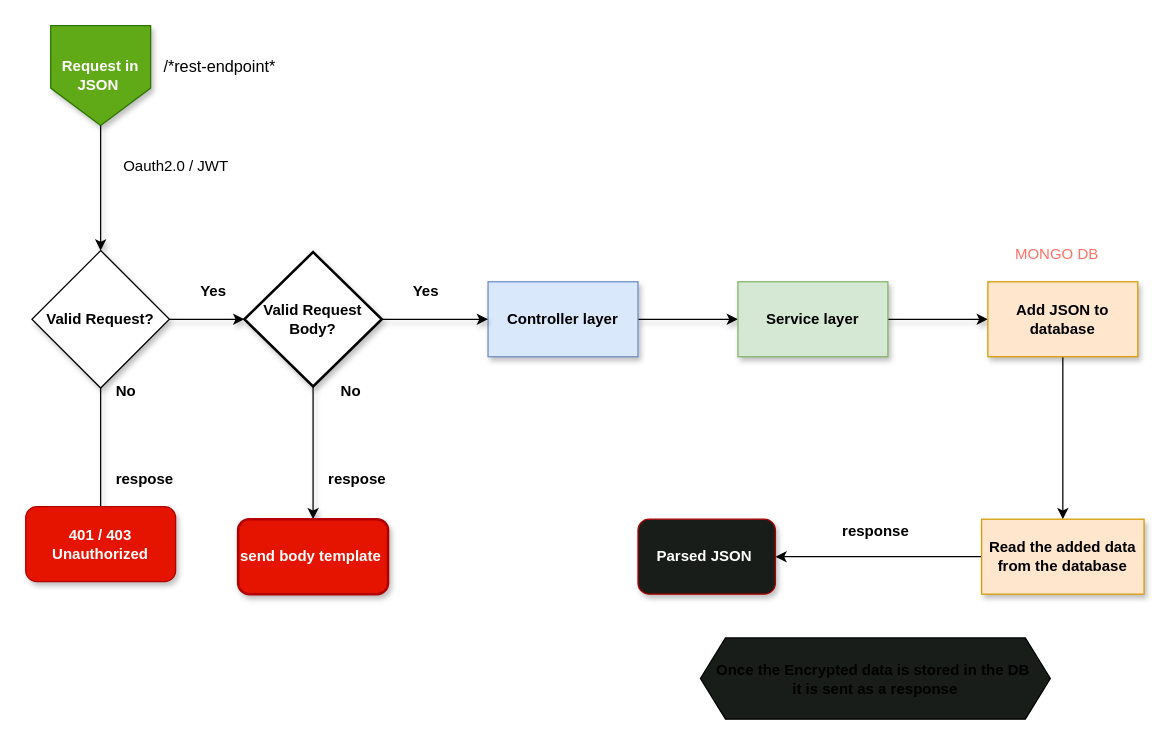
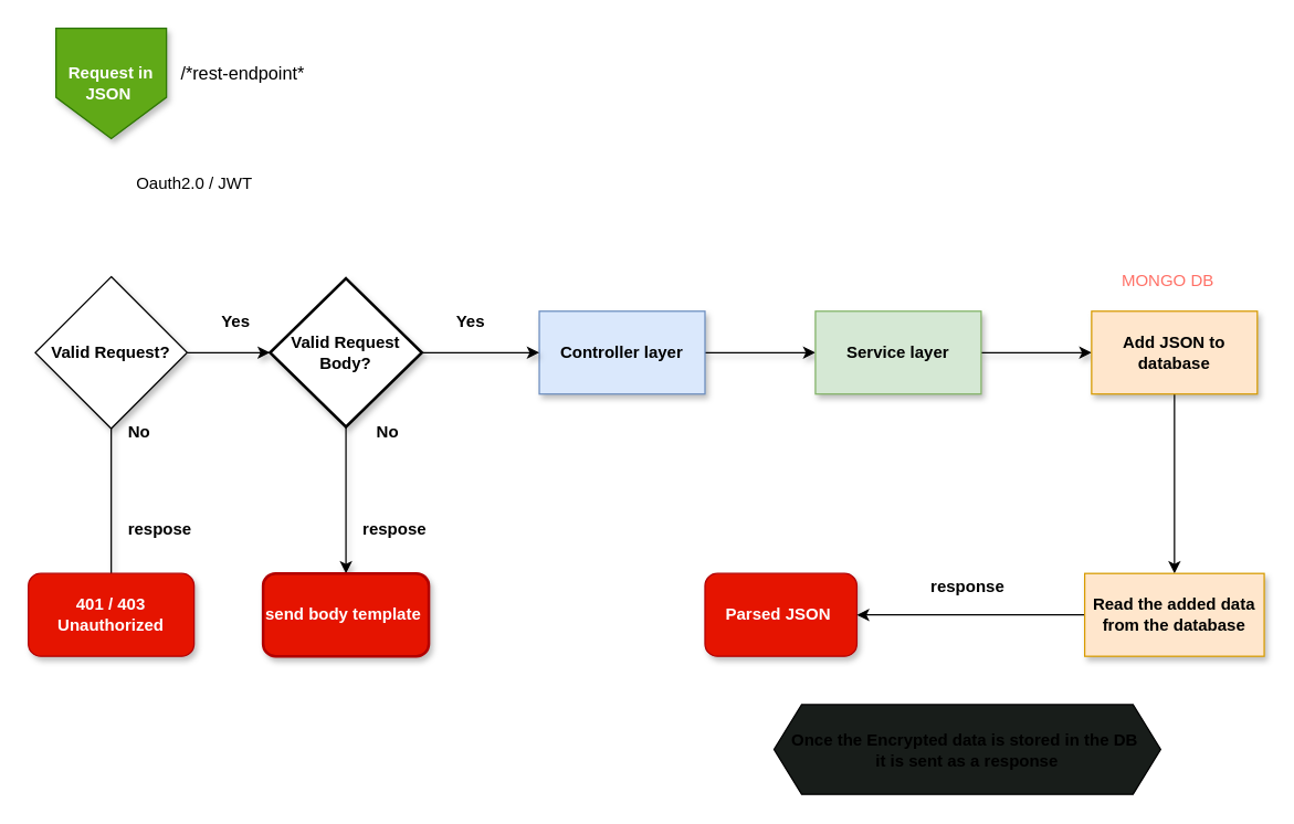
  <mxCell id="0" />
  <mxCell id="1" parent="0" />
  <mxCell id="2" value="Request in JSON&amp;nbsp;" style="shape=offPageConnector;whiteSpace=wrap;html=1;fillColor=#60a917;fontColor=#ffffff;strokeColor=#2D7600;fontStyle=1;shadow=1;" parent="1" vertex="1"><mxGeometry x="40" y="20" width="80" height="80" as="geometry" /></mxCell>
  <mxCell id="3" value="&lt;span style=&quot;font-weight: normal;&quot;&gt;/*rest-endpoint*&lt;/span&gt;" style="text;html=1;align=center;verticalAlign=middle;resizable=0;points=[];autosize=1;strokeColor=none;fillColor=none;fontSize=13;fontStyle=1;shadow=1;" parent="1" vertex="1"><mxGeometry x="120" y="38" width="110" height="30" as="geometry" /></mxCell>
  <mxCell id="4" value="" style="edgeStyle=orthogonalEdgeStyle;rounded=0;orthogonalLoop=1;jettySize=auto;html=1;fontStyle=1;shadow=1;" parent="1" source="5" target="22" edge="1"><mxGeometry relative="1" as="geometry" /></mxCell>
  <mxCell id="5" value="&lt;font color=&quot;#000000&quot;&gt;&lt;span&gt;Controller layer&lt;/span&gt;&lt;/font&gt;" style="whiteSpace=wrap;html=1;fillColor=#dae8fc;strokeColor=#6c8ebf;fontStyle=1;gradientColor=none;glass=0;shadow=1;rounded=0;" parent="1" vertex="1"><mxGeometry x="390" y="225" width="120" height="60" as="geometry" /></mxCell>
- <mxCell id="6" value="" style="edgeStyle=orthogonalEdgeStyle;rounded=0;orthogonalLoop=1;jettySize=auto;html=1;fontStyle=1;shadow=1;" parent="1" source="2" target="8" edge="1"><mxGeometry relative="1" as="geometry"><mxPoint x="80" y="100" as="sourcePoint" /><mxPoint x="140" y="390" as="targetPoint" /></mxGeometry></mxCell>
  <mxCell id="7" value="" style="edgeStyle=orthogonalEdgeStyle;rounded=0;orthogonalLoop=1;jettySize=auto;html=1;fontStyle=1;shadow=1;endArrow=none;" parent="1" source="8" target="16" edge="1"><mxGeometry relative="1" as="geometry" /></mxCell>
  <mxCell id="8" value="Valid Request?" style="rhombus;whiteSpace=wrap;html=1;fontStyle=1;shadow=1;" parent="1" vertex="1"><mxGeometry x="25" y="200" width="110" height="110" as="geometry" /></mxCell>
  <mxCell id="9" value="Yes" style="text;html=1;align=center;verticalAlign=middle;resizable=0;points=[];autosize=1;strokeColor=none;fillColor=none;fontStyle=1;shadow=1;" parent="1" vertex="1"><mxGeometry x="150" y="218" width="40" height="30" as="geometry" /></mxCell>
  <mxCell id="10" style="edgeStyle=orthogonalEdgeStyle;rounded=0;orthogonalLoop=1;jettySize=auto;html=1;exitX=1;exitY=0.5;exitDx=0;exitDy=0;exitPerimeter=0;entryX=0;entryY=0.5;entryDx=0;entryDy=0;fontStyle=1;shadow=1;" parent="1" source="12" target="5" edge="1"><mxGeometry relative="1" as="geometry" /></mxCell>
  <mxCell id="11" value="" style="edgeStyle=orthogonalEdgeStyle;rounded=0;orthogonalLoop=1;jettySize=auto;html=1;fontStyle=1;shadow=1;" parent="1" source="12" target="15" edge="1"><mxGeometry relative="1" as="geometry" /></mxCell>
  <mxCell id="12" value="Valid Request Body?" style="strokeWidth=2;html=1;shape=mxgraph.flowchart.decision;whiteSpace=wrap;fontStyle=1;shadow=1;" parent="1" vertex="1"><mxGeometry x="195" y="201.25" width="110" height="107.5" as="geometry" /></mxCell>
  <mxCell id="13" style="edgeStyle=orthogonalEdgeStyle;rounded=0;orthogonalLoop=1;jettySize=auto;html=1;exitX=1;exitY=0.5;exitDx=0;exitDy=0;entryX=0;entryY=0.5;entryDx=0;entryDy=0;entryPerimeter=0;fontStyle=1;shadow=1;" parent="1" source="8" target="12" edge="1"><mxGeometry relative="1" as="geometry" /></mxCell>
  <mxCell id="14" value="Yes" style="text;html=1;align=center;verticalAlign=middle;resizable=0;points=[];autosize=1;strokeColor=none;fillColor=none;fontStyle=1;shadow=1;" parent="1" vertex="1"><mxGeometry x="320" y="218" width="40" height="30" as="geometry" /></mxCell>
  <mxCell id="15" value="send body template&amp;nbsp;" style="rounded=1;whiteSpace=wrap;html=1;strokeWidth=2;fillColor=#e51400;fontColor=#ffffff;strokeColor=#B20000;fontStyle=1;shadow=1;" parent="1" vertex="1"><mxGeometry x="190" y="415" width="120" height="60" as="geometry" /></mxCell>
- <mxCell id="16" value="401 / 403 Unauthorized" style="rounded=1;whiteSpace=wrap;html=1;fillColor=#e51400;strokeColor=#B20000;fontColor=#ffffff;fontStyle=1;shadow=1;" parent="1" vertex="1"><mxGeometry x="20" y="405" width="120" height="60" as="geometry" /></mxCell>
+ <mxCell id="16" value="401 / 403 Unauthorized" style="rounded=1;whiteSpace=wrap;html=1;fillColor=#e51400;strokeColor=#B20000;fontColor=#ffffff;fontStyle=1;shadow=1;" parent="1" vertex="1"><mxGeometry x="20" y="415" width="120" height="60" as="geometry" /></mxCell>
  <mxCell id="17" value="respose" style="text;html=1;align=center;verticalAlign=middle;resizable=0;points=[];autosize=1;strokeColor=none;fillColor=none;fontStyle=1;shadow=1;" parent="1" vertex="1"><mxGeometry x="80" y="368" width="70" height="30" as="geometry" /></mxCell>
  <mxCell id="18" value="respose" style="text;html=1;align=center;verticalAlign=middle;resizable=0;points=[];autosize=1;strokeColor=none;fillColor=none;fontStyle=1;shadow=1;" parent="1" vertex="1"><mxGeometry x="250" y="368" width="70" height="30" as="geometry" /></mxCell>
  <mxCell id="19" value="No" style="text;html=1;align=center;verticalAlign=middle;resizable=0;points=[];autosize=1;strokeColor=none;fillColor=none;fontStyle=1;shadow=1;" parent="1" vertex="1"><mxGeometry x="80" y="298" width="40" height="30" as="geometry" /></mxCell>
  <mxCell id="20" value="No" style="text;html=1;align=center;verticalAlign=middle;resizable=0;points=[];autosize=1;strokeColor=none;fillColor=none;fontStyle=1;shadow=1;" parent="1" vertex="1"><mxGeometry x="260" y="298" width="40" height="30" as="geometry" /></mxCell>
  <mxCell id="21" value="" style="edgeStyle=orthogonalEdgeStyle;rounded=0;orthogonalLoop=1;jettySize=auto;html=1;fontStyle=1;shadow=1;" parent="1" source="22" target="26" edge="1"><mxGeometry relative="1" as="geometry" /></mxCell>
  <mxCell id="22" value="&lt;span&gt;&lt;font color=&quot;#000000&quot;&gt;Service layer&lt;/font&gt;&lt;/span&gt;" style="whiteSpace=wrap;html=1;fillColor=#d5e8d4;strokeColor=#82b366;fontStyle=1;shadow=1;" parent="1" vertex="1"><mxGeometry x="590" y="225" width="120" height="60" as="geometry" /></mxCell>
  <mxCell id="23" value="Oauth2.0 / JWT" style="text;html=1;align=center;verticalAlign=middle;resizable=0;points=[];autosize=1;strokeColor=none;fillColor=none;fontStyle=0;shadow=1;" parent="1" vertex="1"><mxGeometry x="85" y="118" width="110" height="30" as="geometry" /></mxCell>
- <mxCell id="24" value="Parsed JSON&amp;nbsp;" style="rounded=1;whiteSpace=wrap;html=1;fillColor=#181d1a;strokeColor=#B20000;fontColor=#ffffff;fontStyle=1;shadow=1;" parent="1" vertex="1"><mxGeometry x="510" y="415" width="110" height="60" as="geometry" /></mxCell>
+ <mxCell id="24" value="Parsed JSON&amp;nbsp;" style="rounded=1;whiteSpace=wrap;html=1;fillColor=#e51400;strokeColor=#B20000;fontColor=#ffffff;fontStyle=1;shadow=1;" parent="1" vertex="1"><mxGeometry x="510" y="415" width="110" height="60" as="geometry" /></mxCell>
  <mxCell id="25" value="" style="edgeStyle=orthogonalEdgeStyle;rounded=0;orthogonalLoop=1;jettySize=auto;html=1;" edge="1" parent="1" source="26" target="30"><mxGeometry relative="1" as="geometry" /></mxCell>
  <mxCell id="26" value="&lt;font color=&quot;#000000&quot;&gt;&lt;span&gt;Add JSON to database&lt;/span&gt;&lt;/font&gt;" style="whiteSpace=wrap;html=1;fillColor=#ffe6cc;strokeColor=#d79b00;fontStyle=1;shadow=1;" parent="1" vertex="1"><mxGeometry x="790" y="225" width="120" height="60" as="geometry" /></mxCell>
  <mxCell id="27" value="&lt;font style=&quot;font-weight: normal;&quot; color=&quot;#ff7066&quot;&gt;MONGO DB&lt;/font&gt;" style="text;html=1;align=center;verticalAlign=middle;resizable=0;points=[];autosize=1;strokeColor=none;fillColor=none;fontStyle=1;shadow=1;" parent="1" vertex="1"><mxGeometry x="800" y="188" width="90" height="30" as="geometry" /></mxCell>
  <mxCell id="28" value="response" style="text;html=1;align=center;verticalAlign=middle;resizable=0;points=[];autosize=1;strokeColor=none;fillColor=none;fontStyle=1;shadow=1;" parent="1" vertex="1"><mxGeometry x="665" y="410" width="70" height="30" as="geometry" /></mxCell>
  <mxCell id="29" style="edgeStyle=orthogonalEdgeStyle;rounded=0;orthogonalLoop=1;jettySize=auto;html=1;exitX=0;exitY=0.5;exitDx=0;exitDy=0;" edge="1" parent="1" source="30" target="24"><mxGeometry relative="1" as="geometry" /></mxCell>
  <mxCell id="30" value="&lt;font color=&quot;#000000&quot;&gt;Read the added data from the database&lt;/font&gt;" style="whiteSpace=wrap;html=1;fillColor=#ffe6cc;strokeColor=#d79b00;fontStyle=1;shadow=1;" vertex="1" parent="1"><mxGeometry x="785" y="415" width="130" height="60" as="geometry" /></mxCell>
  <mxCell id="31" value="&lt;b style=&quot;text-wrap: nowrap;&quot;&gt;Once the Encrypted data is stored in the DB&amp;nbsp;&lt;br&gt;it is sent as a response&lt;/b&gt;" style="shape=hexagon;perimeter=hexagonPerimeter2;whiteSpace=wrap;html=1;fixedSize=1;fillColor=#181D1A;" vertex="1" parent="1"><mxGeometry x="560" y="510" width="280" height="65" as="geometry" /></mxCell>
